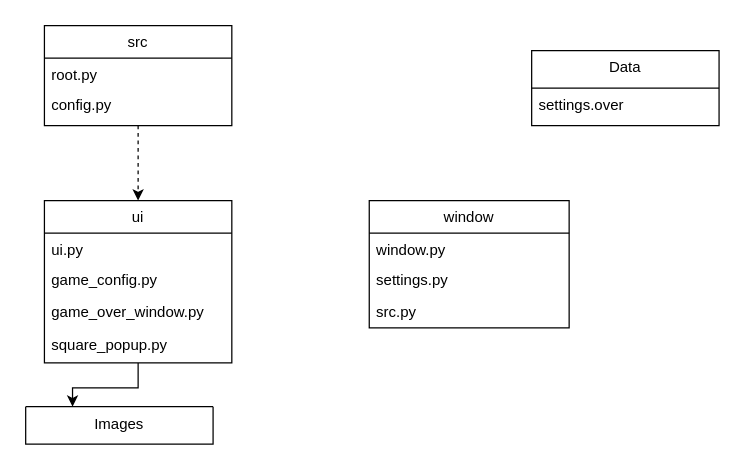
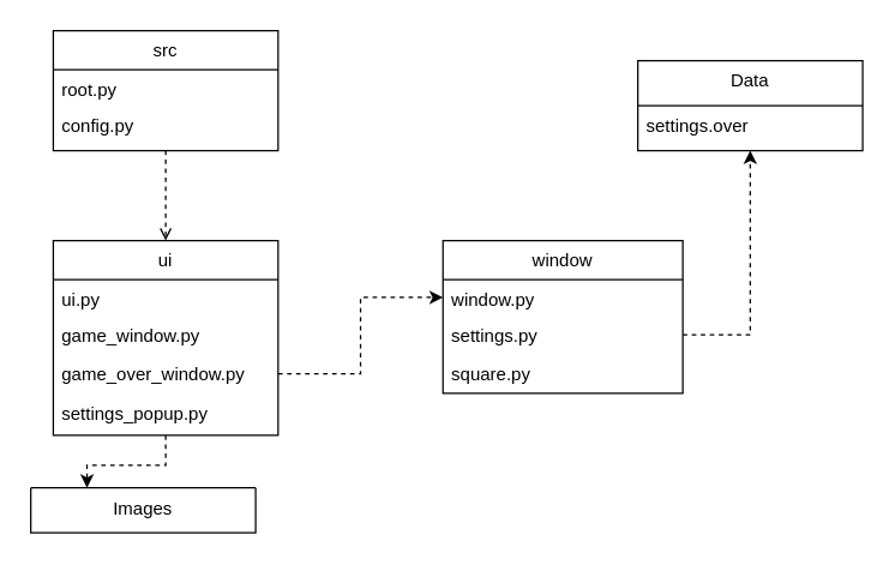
  <mxCell id="0" />
  <mxCell id="1" parent="0" />
  <mxCell id="2" value="Data" style="swimlane;fontStyle=0;align=center;verticalAlign=top;childLayout=stackLayout;horizontal=1;startSize=30;horizontalStack=0;resizeParent=1;resizeLast=0;collapsible=1;marginBottom=0;rounded=0;shadow=0;strokeWidth=1;" parent="1" vertex="1"><mxGeometry x="425" y="40" width="150" height="60" as="geometry"><mxRectangle x="508" y="120" width="160" height="26" as="alternateBounds" /></mxGeometry></mxCell>
  <mxCell id="3" value="settings.over&#10;" style="text;align=left;verticalAlign=top;spacingLeft=4;spacingRight=4;overflow=hidden;rotatable=0;points=[[0,0.5],[1,0.5]];portConstraint=eastwest;" vertex="1" parent="2"><mxGeometry y="30" width="150" height="24" as="geometry" /></mxCell>
- <mxCell id="4" style="edgeStyle=orthogonalEdgeStyle;rounded=0;orthogonalLoop=1;jettySize=auto;html=1;exitX=0.5;exitY=1;exitDx=0;exitDy=0;entryX=0.25;entryY=0;entryDx=0;entryDy=0;dashed=0;" edge="1" parent="1" source="5" target="20"><mxGeometry relative="1" as="geometry" /></mxCell>
+ <mxCell id="4" style="edgeStyle=orthogonalEdgeStyle;rounded=0;orthogonalLoop=1;jettySize=auto;html=1;exitX=0.5;exitY=1;exitDx=0;exitDy=0;entryX=0.25;entryY=0;entryDx=0;entryDy=0;dashed=1;" edge="1" parent="1" source="5" target="20"><mxGeometry relative="1" as="geometry" /></mxCell>
  <mxCell id="5" value="ui" style="swimlane;fontStyle=0;align=center;verticalAlign=top;childLayout=stackLayout;horizontal=1;startSize=26;horizontalStack=0;resizeParent=1;resizeLast=0;collapsible=1;marginBottom=0;rounded=0;shadow=0;strokeWidth=1;" vertex="1" parent="1"><mxGeometry x="35" y="160" width="150" height="130" as="geometry"><mxRectangle x="508" y="120" width="160" height="26" as="alternateBounds" /></mxGeometry></mxCell>
  <mxCell id="6" value="ui.py" style="text;align=left;verticalAlign=top;spacingLeft=4;spacingRight=4;overflow=hidden;rotatable=0;points=[[0,0.5],[1,0.5]];portConstraint=eastwest;" vertex="1" parent="5"><mxGeometry y="26" width="150" height="24" as="geometry" /></mxCell>
- <mxCell id="7" value="game_config.py" style="text;align=left;verticalAlign=top;spacingLeft=4;spacingRight=4;overflow=hidden;rotatable=0;points=[[0,0.5],[1,0.5]];portConstraint=eastwest;rounded=0;shadow=0;html=0;" vertex="1" parent="5"><mxGeometry y="50" width="150" height="26" as="geometry" /></mxCell>
+ <mxCell id="7" value="game_window.py" style="text;align=left;verticalAlign=top;spacingLeft=4;spacingRight=4;overflow=hidden;rotatable=0;points=[[0,0.5],[1,0.5]];portConstraint=eastwest;rounded=0;shadow=0;html=0;" vertex="1" parent="5"><mxGeometry y="50" width="150" height="26" as="geometry" /></mxCell>
  <mxCell id="8" value="game_over_window.py" style="text;align=left;verticalAlign=top;spacingLeft=4;spacingRight=4;overflow=hidden;rotatable=0;points=[[0,0.5],[1,0.5]];portConstraint=eastwest;rounded=0;shadow=0;html=0;" vertex="1" parent="5"><mxGeometry y="76" width="150" height="26" as="geometry" /></mxCell>
- <mxCell id="9" value="square_popup.py" style="text;align=left;verticalAlign=top;spacingLeft=4;spacingRight=4;overflow=hidden;rotatable=0;points=[[0,0.5],[1,0.5]];portConstraint=eastwest;rounded=0;shadow=0;html=0;" vertex="1" parent="5"><mxGeometry y="102" width="150" height="26" as="geometry" /></mxCell>
- <mxCell id="10" style="edgeStyle=orthogonalEdgeStyle;rounded=0;orthogonalLoop=1;jettySize=auto;html=1;exitX=0.5;exitY=1;exitDx=0;exitDy=0;entryX=0.5;entryY=0;entryDx=0;entryDy=0;dashed=1;" edge="1" parent="1" source="11" target="5"><mxGeometry relative="1" as="geometry" /></mxCell>
+ <mxCell id="9" value="settings_popup.py" style="text;align=left;verticalAlign=top;spacingLeft=4;spacingRight=4;overflow=hidden;rotatable=0;points=[[0,0.5],[1,0.5]];portConstraint=eastwest;rounded=0;shadow=0;html=0;" vertex="1" parent="5"><mxGeometry y="102" width="150" height="26" as="geometry" /></mxCell>
+ <mxCell id="10" style="edgeStyle=orthogonalEdgeStyle;rounded=0;orthogonalLoop=1;jettySize=auto;html=1;exitX=0.5;exitY=1;exitDx=0;exitDy=0;entryX=0.5;entryY=0;entryDx=0;entryDy=0;dashed=1;endArrow=open;" edge="1" parent="1" source="11" target="5"><mxGeometry relative="1" as="geometry" /></mxCell>
  <mxCell id="11" value="src" style="swimlane;fontStyle=0;align=center;verticalAlign=top;childLayout=stackLayout;horizontal=1;startSize=26;horizontalStack=0;resizeParent=1;resizeLast=0;collapsible=1;marginBottom=0;rounded=0;shadow=0;strokeWidth=1;" vertex="1" parent="1"><mxGeometry x="35" y="20" width="150" height="80" as="geometry"><mxRectangle x="508" y="120" width="160" height="26" as="alternateBounds" /></mxGeometry></mxCell>
  <mxCell id="12" value="root.py" style="text;align=left;verticalAlign=top;spacingLeft=4;spacingRight=4;overflow=hidden;rotatable=0;points=[[0,0.5],[1,0.5]];portConstraint=eastwest;" vertex="1" parent="11"><mxGeometry y="26" width="150" height="24" as="geometry" /></mxCell>
  <mxCell id="13" value="config.py" style="text;align=left;verticalAlign=top;spacingLeft=4;spacingRight=4;overflow=hidden;rotatable=0;points=[[0,0.5],[1,0.5]];portConstraint=eastwest;rounded=0;shadow=0;html=0;" vertex="1" parent="11"><mxGeometry y="50" width="150" height="26" as="geometry" /></mxCell>
  <mxCell id="14" value="window" style="swimlane;fontStyle=0;align=center;verticalAlign=top;childLayout=stackLayout;horizontal=1;startSize=26;horizontalStack=0;resizeParent=1;resizeLast=0;collapsible=1;marginBottom=0;rounded=0;shadow=0;strokeWidth=1;" vertex="1" parent="1"><mxGeometry x="295" y="160" width="160" height="102" as="geometry"><mxRectangle x="508" y="120" width="160" height="26" as="alternateBounds" /></mxGeometry></mxCell>
  <mxCell id="15" value="window.py" style="text;align=left;verticalAlign=top;spacingLeft=4;spacingRight=4;overflow=hidden;rotatable=0;points=[[0,0.5],[1,0.5]];portConstraint=eastwest;" vertex="1" parent="14"><mxGeometry y="26" width="160" height="24" as="geometry" /></mxCell>
  <mxCell id="16" value="settings.py" style="text;align=left;verticalAlign=top;spacingLeft=4;spacingRight=4;overflow=hidden;rotatable=0;points=[[0,0.5],[1,0.5]];portConstraint=eastwest;rounded=0;shadow=0;html=0;" vertex="1" parent="14"><mxGeometry y="50" width="160" height="26" as="geometry" /></mxCell>
- <mxCell id="17" value="src.py" style="text;align=left;verticalAlign=top;spacingLeft=4;spacingRight=4;overflow=hidden;rotatable=0;points=[[0,0.5],[1,0.5]];portConstraint=eastwest;rounded=0;shadow=0;html=0;" vertex="1" parent="14"><mxGeometry y="76" width="160" height="26" as="geometry" /></mxCell>
+ <mxCell id="17" value="square.py" style="text;align=left;verticalAlign=top;spacingLeft=4;spacingRight=4;overflow=hidden;rotatable=0;points=[[0,0.5],[1,0.5]];portConstraint=eastwest;rounded=0;shadow=0;html=0;" vertex="1" parent="14"><mxGeometry y="76" width="160" height="26" as="geometry" /></mxCell>
+ <mxCell id="18" style="edgeStyle=orthogonalEdgeStyle;rounded=0;orthogonalLoop=1;jettySize=auto;html=1;exitX=1;exitY=0.5;exitDx=0;exitDy=0;entryX=0;entryY=0.5;entryDx=0;entryDy=0;dashed=1;" edge="1" parent="1" source="8" target="15"><mxGeometry relative="1" as="geometry" /></mxCell>
+ <mxCell id="19" style="edgeStyle=orthogonalEdgeStyle;rounded=0;orthogonalLoop=1;jettySize=auto;html=1;exitX=1;exitY=0.5;exitDx=0;exitDy=0;dashed=1;entryX=0.5;entryY=1;entryDx=0;entryDy=0;" edge="1" parent="1" source="16" target="2"><mxGeometry relative="1" as="geometry"><mxPoint x="505" y="110" as="targetPoint" /></mxGeometry></mxCell>
  <mxCell id="20" value="Images" style="swimlane;fontStyle=0;align=center;verticalAlign=top;childLayout=stackLayout;horizontal=1;startSize=0;horizontalStack=0;resizeParent=1;resizeLast=0;collapsible=1;marginBottom=0;rounded=0;shadow=0;strokeWidth=1;" vertex="1" parent="1"><mxGeometry x="20" y="325" width="150" height="30" as="geometry"><mxRectangle x="508" y="120" width="160" height="26" as="alternateBounds" /></mxGeometry></mxCell>
